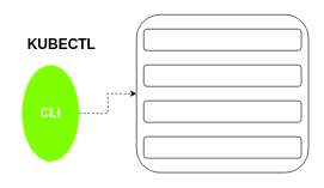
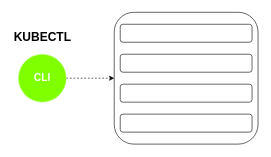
  <mxCell id="0" />
  <mxCell id="1" parent="0" />
  <mxCell id="2" value="" style="rounded=1;whiteSpace=wrap;html=1;" parent="1" vertex="1"><mxGeometry x="190" y="20" width="240" height="220" as="geometry" /></mxCell>
  <mxCell id="3" value="" style="rounded=1;whiteSpace=wrap;html=1;" parent="1" vertex="1"><mxGeometry x="200" y="40" width="220" height="30" as="geometry" /></mxCell>
  <mxCell id="4" value="" style="rounded=1;whiteSpace=wrap;html=1;" parent="1" vertex="1"><mxGeometry x="200" y="90" width="220" height="30" as="geometry" /></mxCell>
  <mxCell id="5" value="" style="rounded=1;whiteSpace=wrap;html=1;" parent="1" vertex="1"><mxGeometry x="200" y="140" width="220" height="30" as="geometry" /></mxCell>
  <mxCell id="6" value="" style="rounded=1;whiteSpace=wrap;html=1;" parent="1" vertex="1"><mxGeometry x="200" y="190" width="220" height="30" as="geometry" /></mxCell>
  <mxCell id="7" style="edgeStyle=orthogonalEdgeStyle;rounded=0;orthogonalLoop=1;jettySize=auto;html=1;entryX=0;entryY=0.5;entryDx=0;entryDy=0;dashed=1;" parent="1" source="8" target="2" edge="1"><mxGeometry relative="1" as="geometry" /></mxCell>
- <mxCell id="8" value="&lt;font face=&quot;Helvetica&quot; style=&quot;font-size: 17px;&quot; color=&quot;#ffffff&quot;&gt;&lt;b style=&quot;&quot;&gt;CLI&lt;/b&gt;&lt;/font&gt;" style="ellipse;whiteSpace=wrap;html=1;aspect=fixed;fillColor=#80FF00;strokeColor=#CCFF99;" parent="1" vertex="1"><mxGeometry x="30" y="90" width="80" height="135" as="geometry" /></mxCell>
- <mxCell id="9" value="&lt;font style=&quot;font-size: 20px;&quot;&gt;KUBECTL&lt;/font&gt;" style="text;strokeColor=none;fillColor=none;html=1;fontSize=24;fontStyle=1;verticalAlign=middle;align=center;" parent="1" vertex="1"><mxGeometry x="35" y="40" width="100" height="40" as="geometry" /></mxCell>
+ <mxCell id="8" value="&lt;font face=&quot;Helvetica&quot; style=&quot;font-size: 17px;&quot; color=&quot;#ffffff&quot;&gt;&lt;b style=&quot;&quot;&gt;CLI&lt;/b&gt;&lt;/font&gt;" style="ellipse;whiteSpace=wrap;html=1;aspect=fixed;fillColor=#80FF00;strokeColor=#CCFF99;" parent="1" vertex="1"><mxGeometry x="30" y="90" width="80" height="80" as="geometry" /></mxCell>
+ <mxCell id="9" value="&lt;font style=&quot;font-size: 20px;&quot;&gt;KUBECTL&lt;/font&gt;" style="text;strokeColor=none;fillColor=none;html=1;fontSize=24;fontStyle=1;verticalAlign=middle;align=center;" parent="1" vertex="1"><mxGeometry x="20" y="40" width="100" height="40" as="geometry" /></mxCell>
